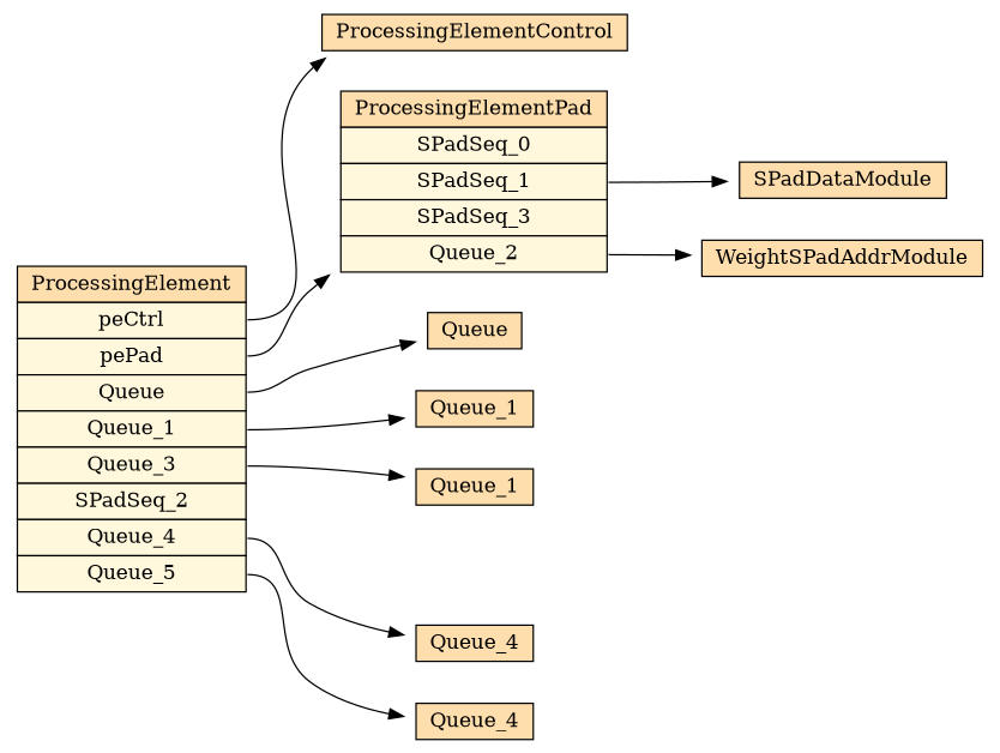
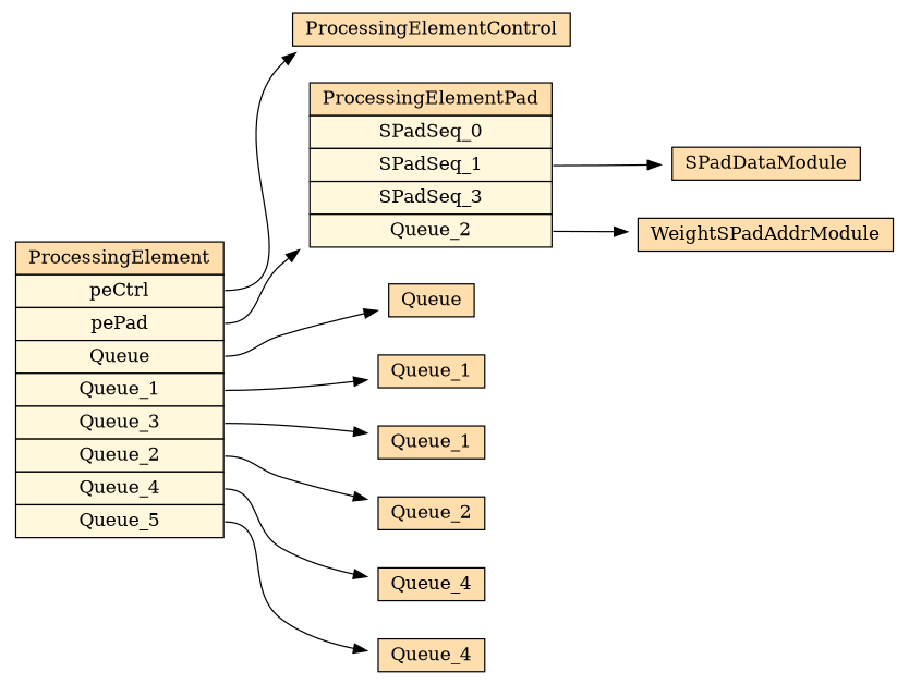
  digraph {
    rankdir=LR
    node [shape=plaintext]
-   n1 [label=<  <TABLE BORDER="0" CELLBORDER="1" CELLSPACING="0" CELLPADDING="4" >          <TR >     <TD BGCOLOR="#FFDEAD" > ProcessingElement </TD>   </TR>            <TR>     <TD PORT="module_8" BGCOLOR="#FFF8DC" >peCtrl</TD>   </TR>            <TR>     <TD PORT="module_2" BGCOLOR="#FFF8DC" >pePad</TD>   </TR>            <TR>     <TD PORT="module_9" BGCOLOR="#FFF8DC" >Queue</TD>   </TR>            <TR>     <TD PORT="module_7" BGCOLOR="#FFF8DC" >Queue_1</TD>   </TR>            <TR>     <TD PORT="module_10" BGCOLOR="#FFF8DC" >Queue_3</TD>   </TR>            <TR>     <TD PORT="module_12" BGCOLOR="#FFF8DC" >SPadSeq_2</TD>   </TR>            <TR>     <TD PORT="module_11" BGCOLOR="#FFF8DC" >Queue_4</TD>   </TR>            <TR>     <TD PORT="module_13" BGCOLOR="#FFF8DC" >Queue_5</TD>   </TR>          </TABLE>>]
+   n1 [label=<  <TABLE BORDER="0" CELLBORDER="1" CELLSPACING="0" CELLPADDING="4" >          <TR >     <TD BGCOLOR="#FFDEAD" > ProcessingElement </TD>   </TR>            <TR>     <TD PORT="module_8" BGCOLOR="#FFF8DC" >peCtrl</TD>   </TR>            <TR>     <TD PORT="module_2" BGCOLOR="#FFF8DC" >pePad</TD>   </TR>            <TR>     <TD PORT="module_9" BGCOLOR="#FFF8DC" >Queue</TD>   </TR>            <TR>     <TD PORT="module_7" BGCOLOR="#FFF8DC" >Queue_1</TD>   </TR>            <TR>     <TD PORT="module_10" BGCOLOR="#FFF8DC" >Queue_3</TD>   </TR>            <TR>     <TD PORT="module_12" BGCOLOR="#FFF8DC" >Queue_2</TD>   </TR>            <TR>     <TD PORT="module_11" BGCOLOR="#FFF8DC" >Queue_4</TD>   </TR>            <TR>     <TD PORT="module_13" BGCOLOR="#FFF8DC" >Queue_5</TD>   </TR>          </TABLE>>]
    n2 [label=<  <TABLE BORDER="0" CELLBORDER="1" CELLSPACING="0" CELLPADDING="4" >          <TR >     <TD BGCOLOR="#FFDEAD" > ProcessingElementPad </TD>   </TR>            <TR>     <TD PORT="module_6" BGCOLOR="#FFF8DC" >SPadSeq_0</TD>   </TR>            <TR>     <TD PORT="module_4" BGCOLOR="#FFF8DC" >SPadSeq_1</TD>   </TR>            <TR>     <TD PORT="module_5" BGCOLOR="#FFF8DC" >SPadSeq_3</TD>   </TR>            <TR>     <TD PORT="module_3" BGCOLOR="#FFF8DC" >Queue_2</TD>   </TR>          </TABLE>>]
    n3 [label=<  <TABLE BORDER="0" CELLBORDER="1" CELLSPACING="0" CELLPADDING="4" >          <TR >     <TD BGCOLOR="#FFDEAD" > Queue_1 </TD>   </TR>          </TABLE>>]
    n4 [label=<  <TABLE BORDER="0" CELLBORDER="1" CELLSPACING="0" CELLPADDING="4" >          <TR >     <TD BGCOLOR="#FFDEAD" > ProcessingElementControl </TD>   </TR>          </TABLE>>]
    n5 [label=<  <TABLE BORDER="0" CELLBORDER="1" CELLSPACING="0" CELLPADDING="4" >          <TR >     <TD BGCOLOR="#FFDEAD" > Queue </TD>   </TR>          </TABLE>>]
    n6 [label=<  <TABLE BORDER="0" CELLBORDER="1" CELLSPACING="0" CELLPADDING="4" >          <TR >     <TD BGCOLOR="#FFDEAD" > Queue_1 </TD>   </TR>          </TABLE>>]
    n7 [label=<  <TABLE BORDER="0" CELLBORDER="1" CELLSPACING="0" CELLPADDING="4" >          <TR >     <TD BGCOLOR="#FFDEAD" > Queue_4 </TD>   </TR>          </TABLE>>]
+   n8 [label=<  <TABLE BORDER="0" CELLBORDER="1" CELLSPACING="0" CELLPADDING="4" >          <TR >     <TD BGCOLOR="#FFDEAD" > Queue_2 </TD>   </TR>          </TABLE>>]
    n9 [label=<  <TABLE BORDER="0" CELLBORDER="1" CELLSPACING="0" CELLPADDING="4" >          <TR >     <TD BGCOLOR="#FFDEAD" > Queue_4 </TD>   </TR>          </TABLE>>]
    n10 [label=<  <TABLE BORDER="0" CELLBORDER="1" CELLSPACING="0" CELLPADDING="4" >          <TR >     <TD BGCOLOR="#FFDEAD" > WeightSPadAddrModule </TD>   </TR>          </TABLE>>]
    n11 [label=<  <TABLE BORDER="0" CELLBORDER="1" CELLSPACING="0" CELLPADDING="4" >          <TR >     <TD BGCOLOR="#FFDEAD" > SPadDataModule </TD>   </TR>          </TABLE>>]
    n1 -> n2 [tailport=module_2]
    n1 -> n3 [tailport=module_7]
    n1 -> n4 [tailport=module_8]
    n1 -> n5 [tailport=module_9]
    n1 -> n6 [tailport=module_10]
    n1 -> n7 [tailport=module_11]
+   n1 -> n8 [tailport=module_12]
    n1 -> n9 [tailport=module_13]
    n2 -> n10 [tailport=module_3]
    n2 -> n11 [tailport=module_4]
  }
